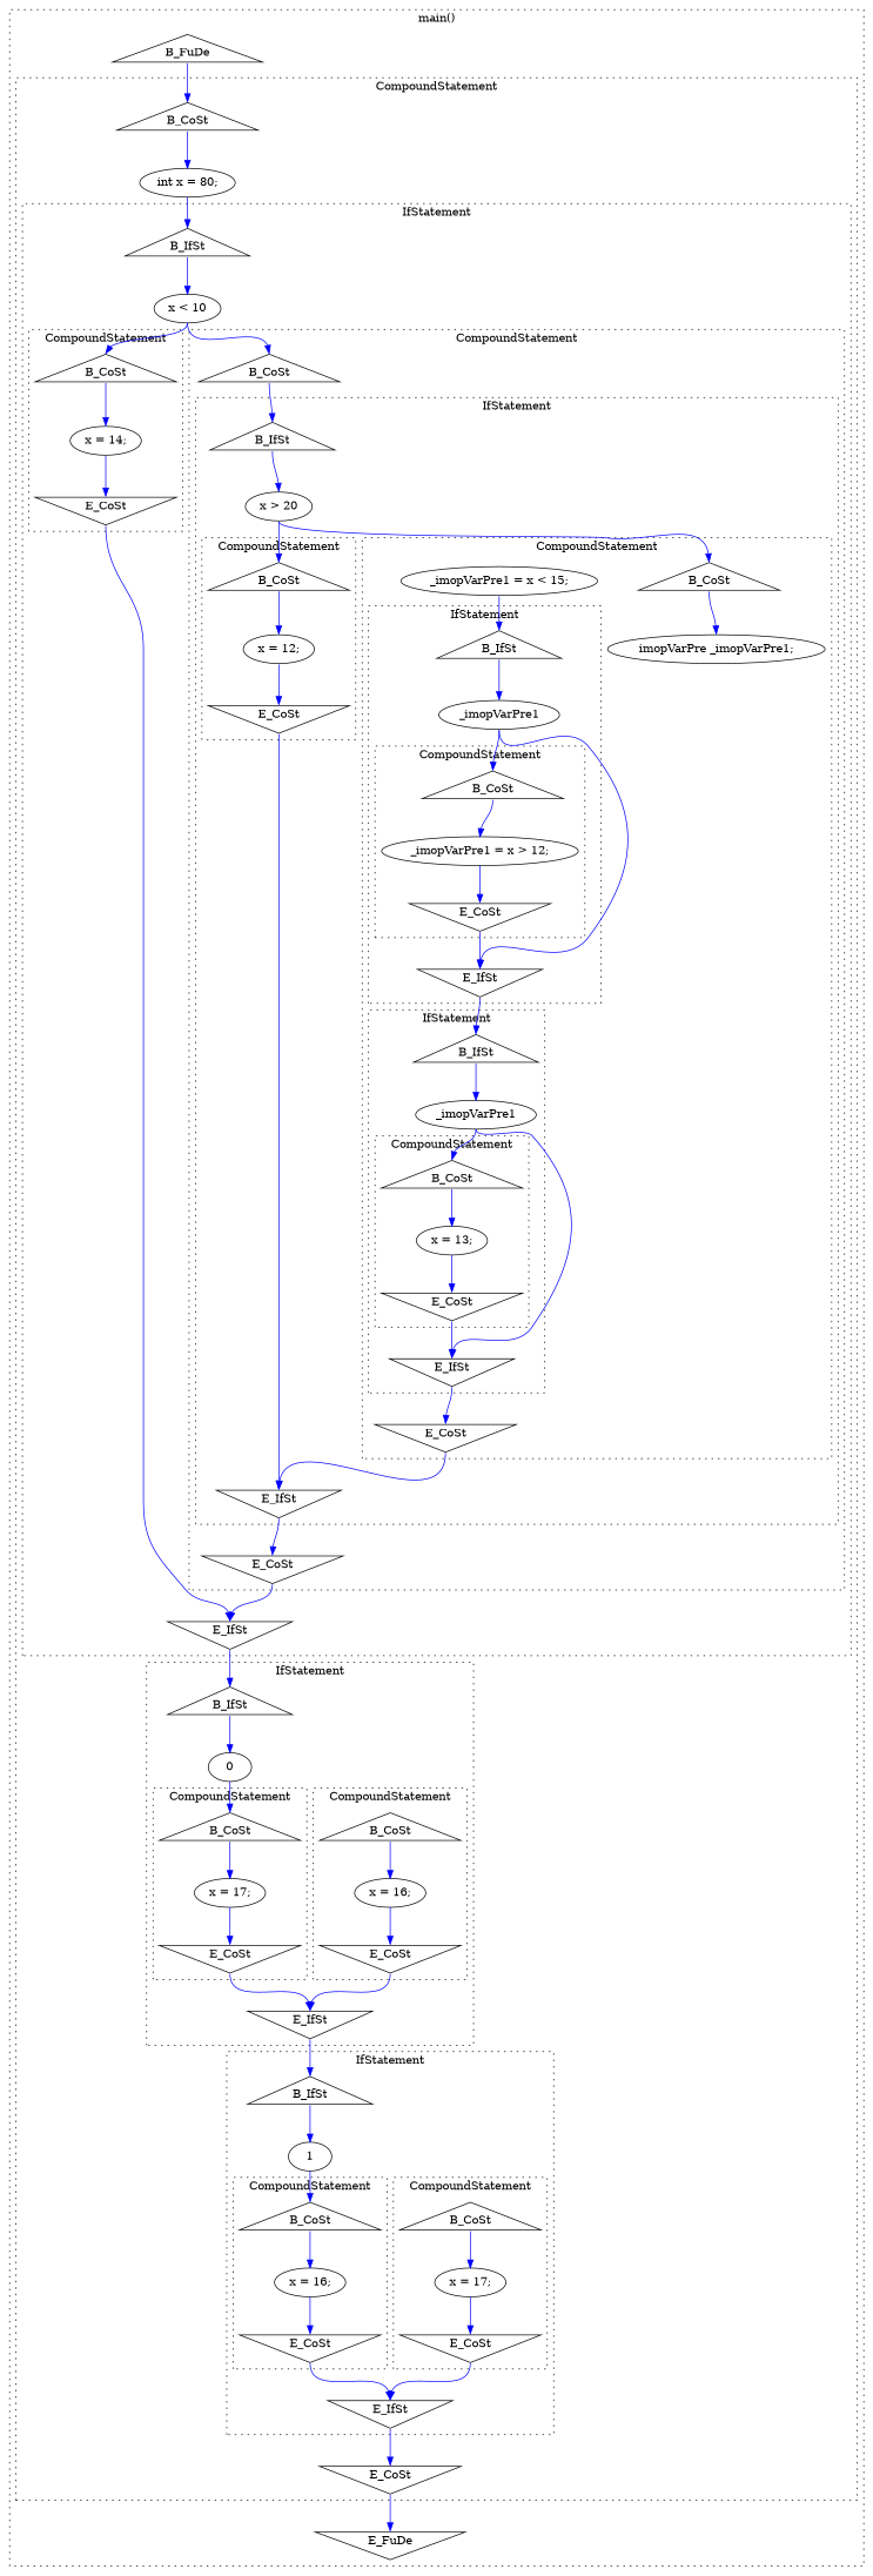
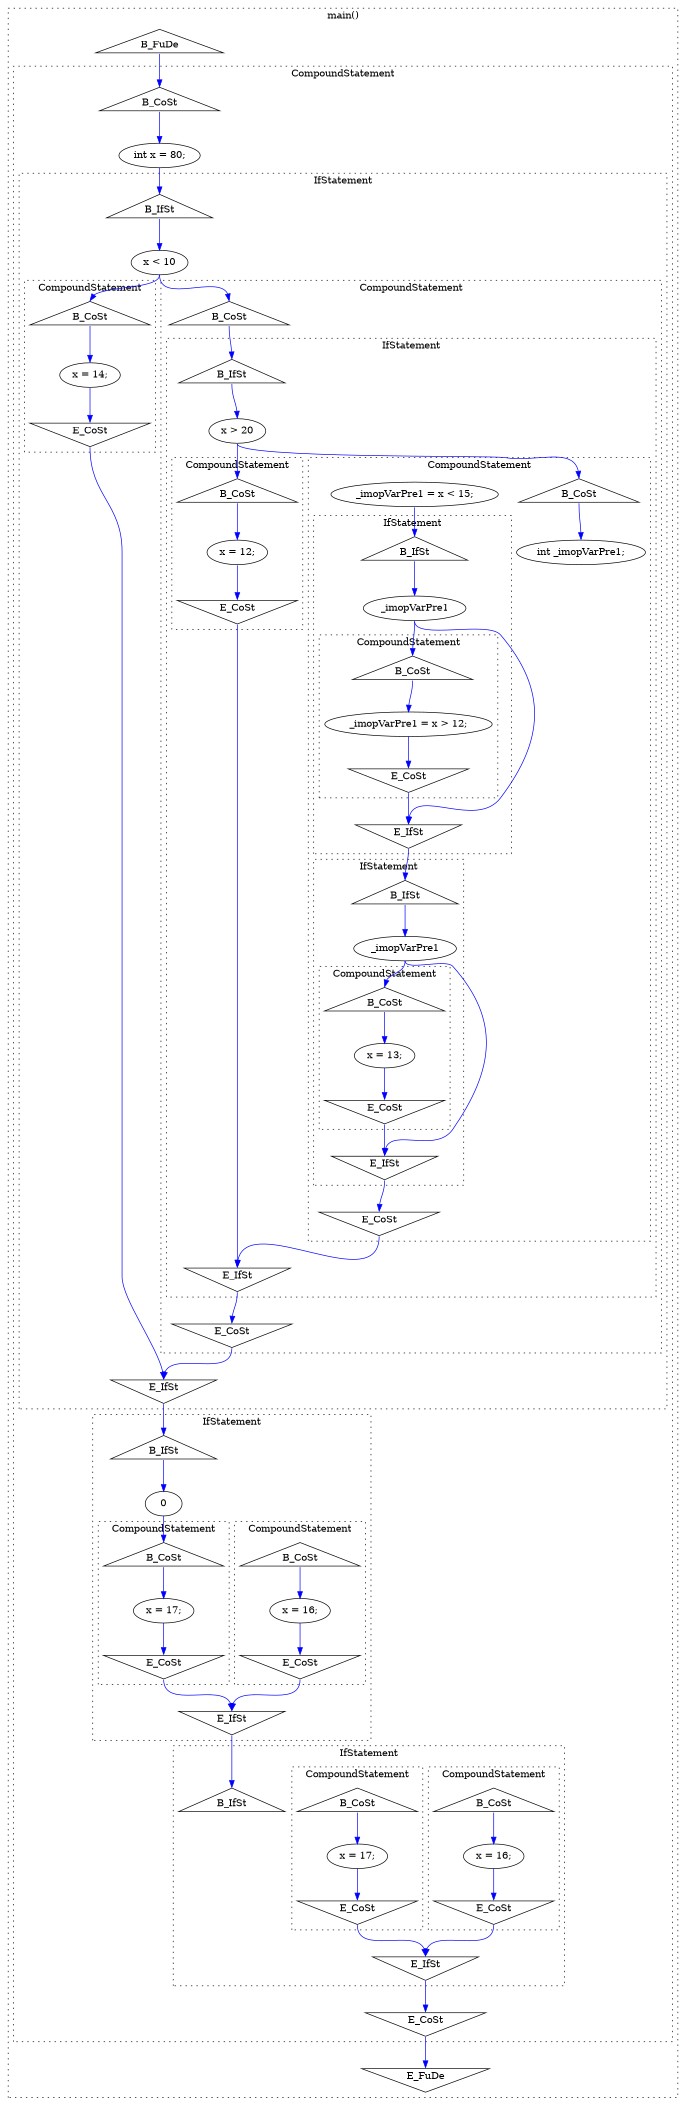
  digraph {
    compound=true
    node [shape=triangle]
    edge [color=blue headport=n tailport=s weight=8]
    n1 [label=B_CoSt]
    n2 [label=E_CoSt shape=invtriangle]
    n3 [label="x = 14;" shape=""]
    n4 [label=B_CoSt]
    n5 [label=E_CoSt shape=invtriangle]
    n6 [label="x = 12;" shape=""]
    n7 [label=B_CoSt]
    n8 [label=E_CoSt shape=invtriangle]
    n9 [label="_imopVarPre1 = x > 12;" shape=""]
    n10 [label=B_IfSt]
    n11 [label=E_IfSt shape=invtriangle]
    n12 [label=_imopVarPre1 shape=""]
    n13 [label=B_CoSt]
    n14 [label=E_CoSt shape=invtriangle]
    n15 [label="x = 13;" shape=""]
    n16 [label=B_IfSt]
    n17 [label=E_IfSt shape=invtriangle]
    n18 [label=_imopVarPre1 shape=""]
    n19 [label=B_CoSt]
    n20 [label=E_CoSt shape=invtriangle]
-   n21 [label="imopVarPre _imopVarPre1;" shape=""]
+   n21 [label="int _imopVarPre1;" shape=""]
    n22 [label="_imopVarPre1 = x < 15;" shape=""]
    n23 [label=B_IfSt]
    n24 [label=E_IfSt shape=invtriangle]
    n25 [label="x > 20" shape=""]
    n26 [label=B_CoSt]
    n27 [label=E_CoSt shape=invtriangle]
    n28 [label=B_IfSt]
    n29 [label=E_IfSt shape=invtriangle]
    n30 [label="x < 10" shape=""]
    n31 [label=B_CoSt]
    n32 [label=E_CoSt shape=invtriangle]
    n33 [label="x = 16;" shape=""]
    n34 [label=B_CoSt]
    n35 [label=E_CoSt shape=invtriangle]
    n36 [label="x = 17;" shape=""]
    n37 [label=B_IfSt]
    n38 [label=E_IfSt shape=invtriangle]
    n39 [label=0 shape=""]
    n40 [label=B_CoSt]
    n41 [label=E_CoSt shape=invtriangle]
    n42 [label="x = 16;" shape=""]
    n43 [label=B_CoSt]
    n44 [label=E_CoSt shape=invtriangle]
    n45 [label="x = 17;" shape=""]
    n46 [label=B_IfSt]
    n47 [label=E_IfSt shape=invtriangle]
-   n48 [label=1 shape=""]
    n49 [label=B_CoSt]
    n50 [label=E_CoSt shape=invtriangle]
    n51 [label="int x = 80;" shape=""]
    n52 [label=B_FuDe]
    n53 [label=E_FuDe shape=invtriangle]
    subgraph cluster_1 {
      label="main()"
      style=dotted
      n52
      n53
      subgraph cluster_2 {
        label=CompoundStatement
        style=dotted
        n49
        n50
        n51
        subgraph cluster_3 {
          label=IfStatement
          style=dotted
          n28
          n29
          n30
          subgraph cluster_4 {
            label=CompoundStatement
            style=dotted
            n1
            n2
            n3
          }
          subgraph cluster_5 {
            label=CompoundStatement
            style=dotted
            n26
            n27
            subgraph cluster_6 {
              label=IfStatement
              style=dotted
              n23
              n24
              n25
              subgraph cluster_7 {
                label=CompoundStatement
                style=dotted
                n4
                n5
                n6
              }
              subgraph cluster_8 {
                label=CompoundStatement
                style=dotted
                n19
                n20
                n21
                n22
                subgraph cluster_9 {
                  label=IfStatement
                  style=dotted
                  n10
                  n11
                  n12
                  subgraph cluster_10 {
                    label=CompoundStatement
                    style=dotted
                    n7
                    n8
                    n9
                  }
                }
                subgraph cluster_11 {
                  label=IfStatement
                  style=dotted
                  n16
                  n17
                  n18
                  subgraph cluster_12 {
                    label=CompoundStatement
                    style=dotted
                    n13
                    n14
                    n15
                  }
                }
              }
            }
          }
        }
        subgraph cluster_13 {
          label=IfStatement
          style=dotted
          n37
          n38
          n39
          subgraph cluster_14 {
            label=CompoundStatement
            style=dotted
            n31
            n32
            n33
          }
          subgraph cluster_15 {
            label=CompoundStatement
            style=dotted
            n34
            n35
            n36
          }
        }
        subgraph cluster_16 {
          label=IfStatement
          style=dotted
          n46
          n47
-         n48
          subgraph cluster_17 {
            label=CompoundStatement
            style=dotted
            n40
            n41
            n42
          }
          subgraph cluster_18 {
            label=CompoundStatement
            style=dotted
            n43
            n44
            n45
          }
        }
      }
    }
    n1 -> n3
    n2 -> n29
    n3 -> n2
    n4 -> n6
    n5 -> n24
    n6 -> n5
    n7 -> n9
    n8 -> n11
    n9 -> n8
    n10 -> n12
    n11 -> n16 [weight=""]
    n12 -> n7
    n12 -> n11
    n13 -> n15
    n14 -> n17
    n15 -> n14
    n16 -> n18
    n17 -> n20
    n18 -> n13
    n18 -> n17
    n19 -> n21
    n20 -> n24
    n22 -> n10
    n23 -> n25
    n24 -> n27
    n25 -> n4
    n25 -> n19
    n26 -> n23
    n27 -> n29
    n28 -> n30
    n29 -> n37 [weight=""]
    n30 -> n1
    n30 -> n26
    n31 -> n33
    n32 -> n38
    n33 -> n32
    n34 -> n36
    n35 -> n38
    n36 -> n35
    n37 -> n39
    n38 -> n46 [weight=""]
    n39 -> n34
    n40 -> n42
    n41 -> n47
    n42 -> n41
    n43 -> n45
    n44 -> n47
    n45 -> n44
-   n46 -> n48
    n47 -> n50
-   n48 -> n40
    n49 -> n51
    n50 -> n53
    n51 -> n28
    n52 -> n49
  }
